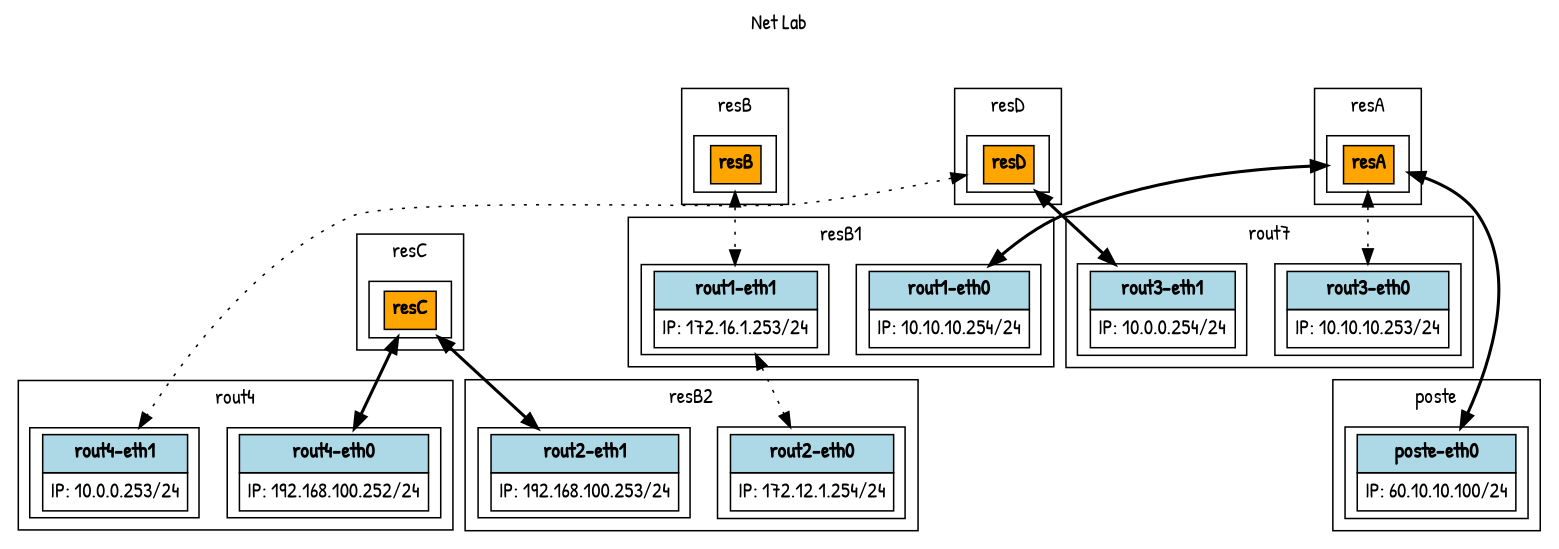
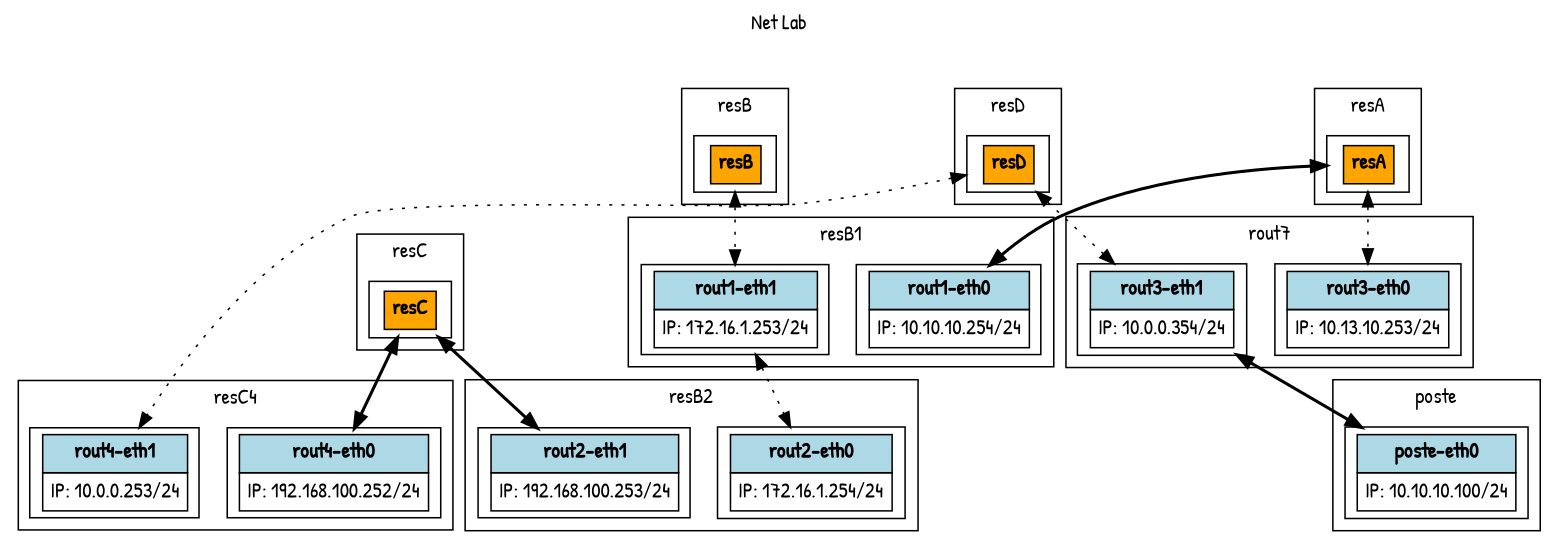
  digraph {
    fontname="Patrick Hand"
    label="Net Lab"
    labelloc=top
    node [fontname="Patrick Hand" shape=record]
    edge [dir=both fontname="Patrick Hand" style=bold]
    n1 [label=<             <table border="0" cellborder="1" cellspacing="0" cellpadding="4">                 <tr><td bgcolor="lightblue"><b>rout1-eth0</b></td></tr>                 <tr><td align="left">IP: 10.10.10.254/24</td></tr>             </table>         >]
    n2 [label=<             <table border="0" cellborder="1" cellspacing="0" cellpadding="4">                 <tr><td bgcolor="lightblue"><b>rout1-eth1</b></td></tr>                 <tr><td align="left">IP: 172.16.1.253/24</td></tr>             </table>         >]
-   n3 [label=<             <table border="0" cellborder="1" cellspacing="0" cellpadding="4">                 <tr><td bgcolor="lightblue"><b>poste-eth0</b></td></tr>                 <tr><td align="left">IP: 60.10.10.100/24</td></tr>             </table>         >]
-   n4 [label=<             <table border="0" cellborder="1" cellspacing="0" cellpadding="4">                 <tr><td bgcolor="lightblue"><b>rout2-eth0</b></td></tr>                 <tr><td align="left">IP: 172.12.1.254/24</td></tr>             </table>         >]
+   n3 [label=<             <table border="0" cellborder="1" cellspacing="0" cellpadding="4">                 <tr><td bgcolor="lightblue"><b>poste-eth0</b></td></tr>                 <tr><td align="left">IP: 10.10.10.100/24</td></tr>             </table>         >]
+   n4 [label=<             <table border="0" cellborder="1" cellspacing="0" cellpadding="4">                 <tr><td bgcolor="lightblue"><b>rout2-eth0</b></td></tr>                 <tr><td align="left">IP: 172.16.1.254/24</td></tr>             </table>         >]
    n5 [label=<             <table border="0" cellborder="1" cellspacing="0" cellpadding="4">                 <tr><td bgcolor="lightblue"><b>rout2-eth1</b></td></tr>                 <tr><td align="left">IP: 192.168.100.253/24</td></tr>             </table>         >]
-   n6 [label=<             <table border="0" cellborder="1" cellspacing="0" cellpadding="4">                 <tr><td bgcolor="lightblue"><b>rout3-eth0</b></td></tr>                 <tr><td align="left">IP: 10.10.10.253/24</td></tr>             </table>         >]
-   n7 [label=<             <table border="0" cellborder="1" cellspacing="0" cellpadding="4">                 <tr><td bgcolor="lightblue"><b>rout3-eth1</b></td></tr>                 <tr><td align="left">IP: 10.0.0.254/24</td></tr>             </table>         >]
+   n6 [label=<             <table border="0" cellborder="1" cellspacing="0" cellpadding="4">                 <tr><td bgcolor="lightblue"><b>rout3-eth0</b></td></tr>                 <tr><td align="left">IP: 10.13.10.253/24</td></tr>             </table>         >]
+   n7 [label=<             <table border="0" cellborder="1" cellspacing="0" cellpadding="4">                 <tr><td bgcolor="lightblue"><b>rout3-eth1</b></td></tr>                 <tr><td align="left">IP: 10.0.0.354/24</td></tr>             </table>         >]
    n8 [label=<             <table border="0" cellborder="1" cellspacing="0" cellpadding="4">                 <tr><td bgcolor="lightblue"><b>rout4-eth0</b></td></tr>                 <tr><td align="left">IP: 192.168.100.252/24</td></tr>             </table>         >]
    n9 [label=<             <table border="0" cellborder="1" cellspacing="0" cellpadding="4">                 <tr><td bgcolor="lightblue"><b>rout4-eth1</b></td></tr>                 <tr><td align="left">IP: 10.0.0.253/24</td></tr>             </table>         >]
    n10 [label=<             <table border="0" cellborder="1" cellspacing="0" cellpadding="4">                 <tr><td bgcolor="orange"><b>resA</b></td></tr>             </table>         >]
    n11 [label=<             <table border="0" cellborder="1" cellspacing="0" cellpadding="4">                 <tr><td bgcolor="orange"><b>resB</b></td></tr>             </table>         >]
    n12 [label=<             <table border="0" cellborder="1" cellspacing="0" cellpadding="4">                 <tr><td bgcolor="orange"><b>resC</b></td></tr>             </table>         >]
    n13 [label=<             <table border="0" cellborder="1" cellspacing="0" cellpadding="4">                 <tr><td bgcolor="orange"><b>resD</b></td></tr>             </table>         >]
    subgraph cluster_1 {
      label=resB1
      n1
      n2
    }
    subgraph cluster_2 {
      label=poste
      n3
    }
    subgraph cluster_3 {
      label=resB2
      n4
      n5
    }
    subgraph cluster_4 {
      label=rout7
      n6
      n7
    }
    subgraph cluster_5 {
-     label=rout4
+     label=resC4
      n8
      n9
    }
    subgraph cluster_6 {
      label=resA
      n10
    }
    subgraph cluster_7 {
      label=resB
      n11
    }
    subgraph cluster_8 {
      label=resC
      n12
    }
    subgraph cluster_9 {
      label=resD
      n13
    }
    n2 -> n4 [style=dotted]
    n10 -> n1
-   n10 -> n3
+   n7 -> n3
    n10 -> n6 [style=dotted]
    n11 -> n2 [style=dotted]
    n12 -> n5
    n12 -> n8
-   n13 -> n7
+   n13 -> n7 [style=dotted]
    n13 -> n9 [style=dotted]
  }
